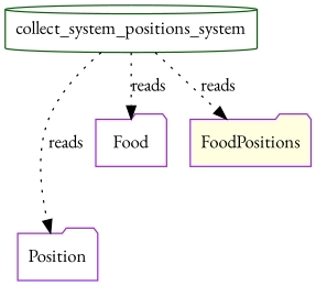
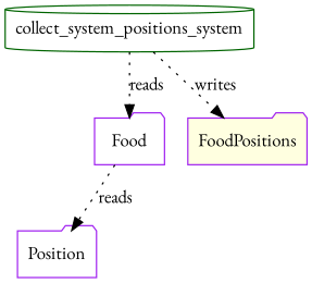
  digraph {
    fontname="EB Garamond"
    node [color=purple fontname="EB Garamond" shape=folder]
    edge [fontname="EB Garamond" style=dotted]
    n1 [color=darkgreen label=collect_system_positions_system shape=cylinder]
    Position
    Food
    FoodPositions [fillcolor=lightyellow style=filled]
-   n1 -> Position [label=reads]
+   Food -> Position [label=reads]
    n1 -> Food [label=reads]
-   n1 -> FoodPositions [label=reads]
+   n1 -> FoodPositions [label=writes]
  }
